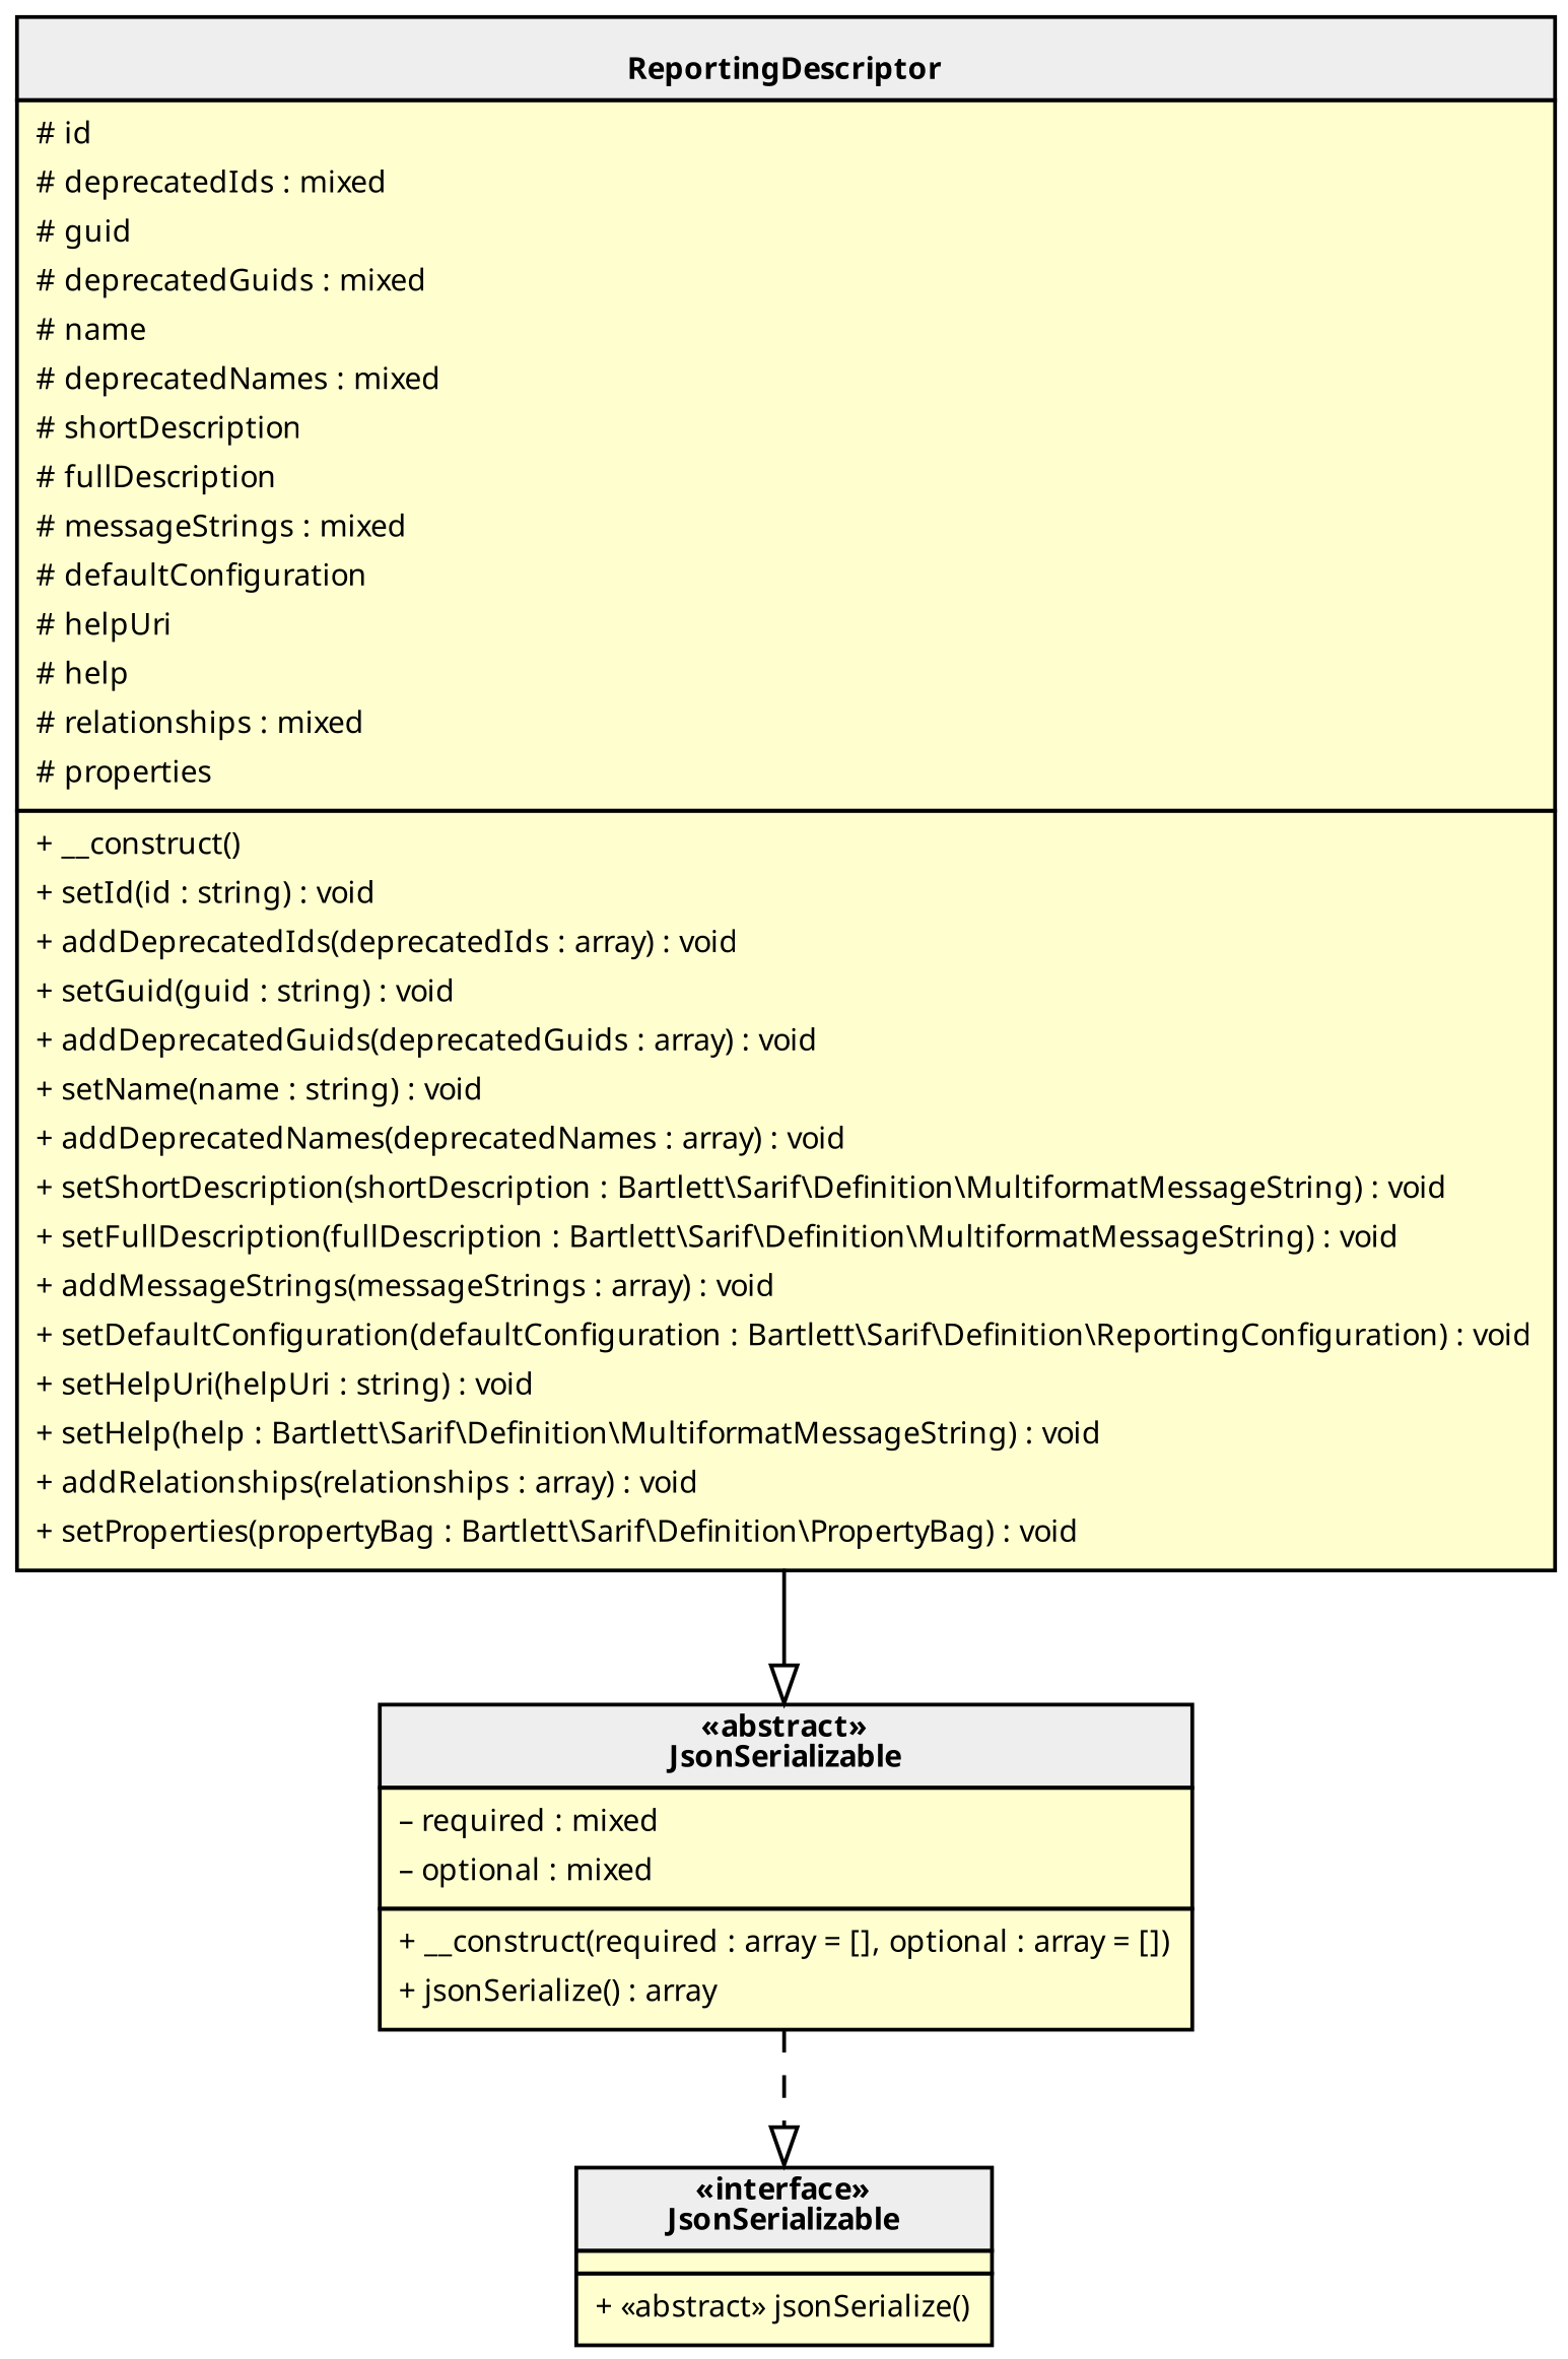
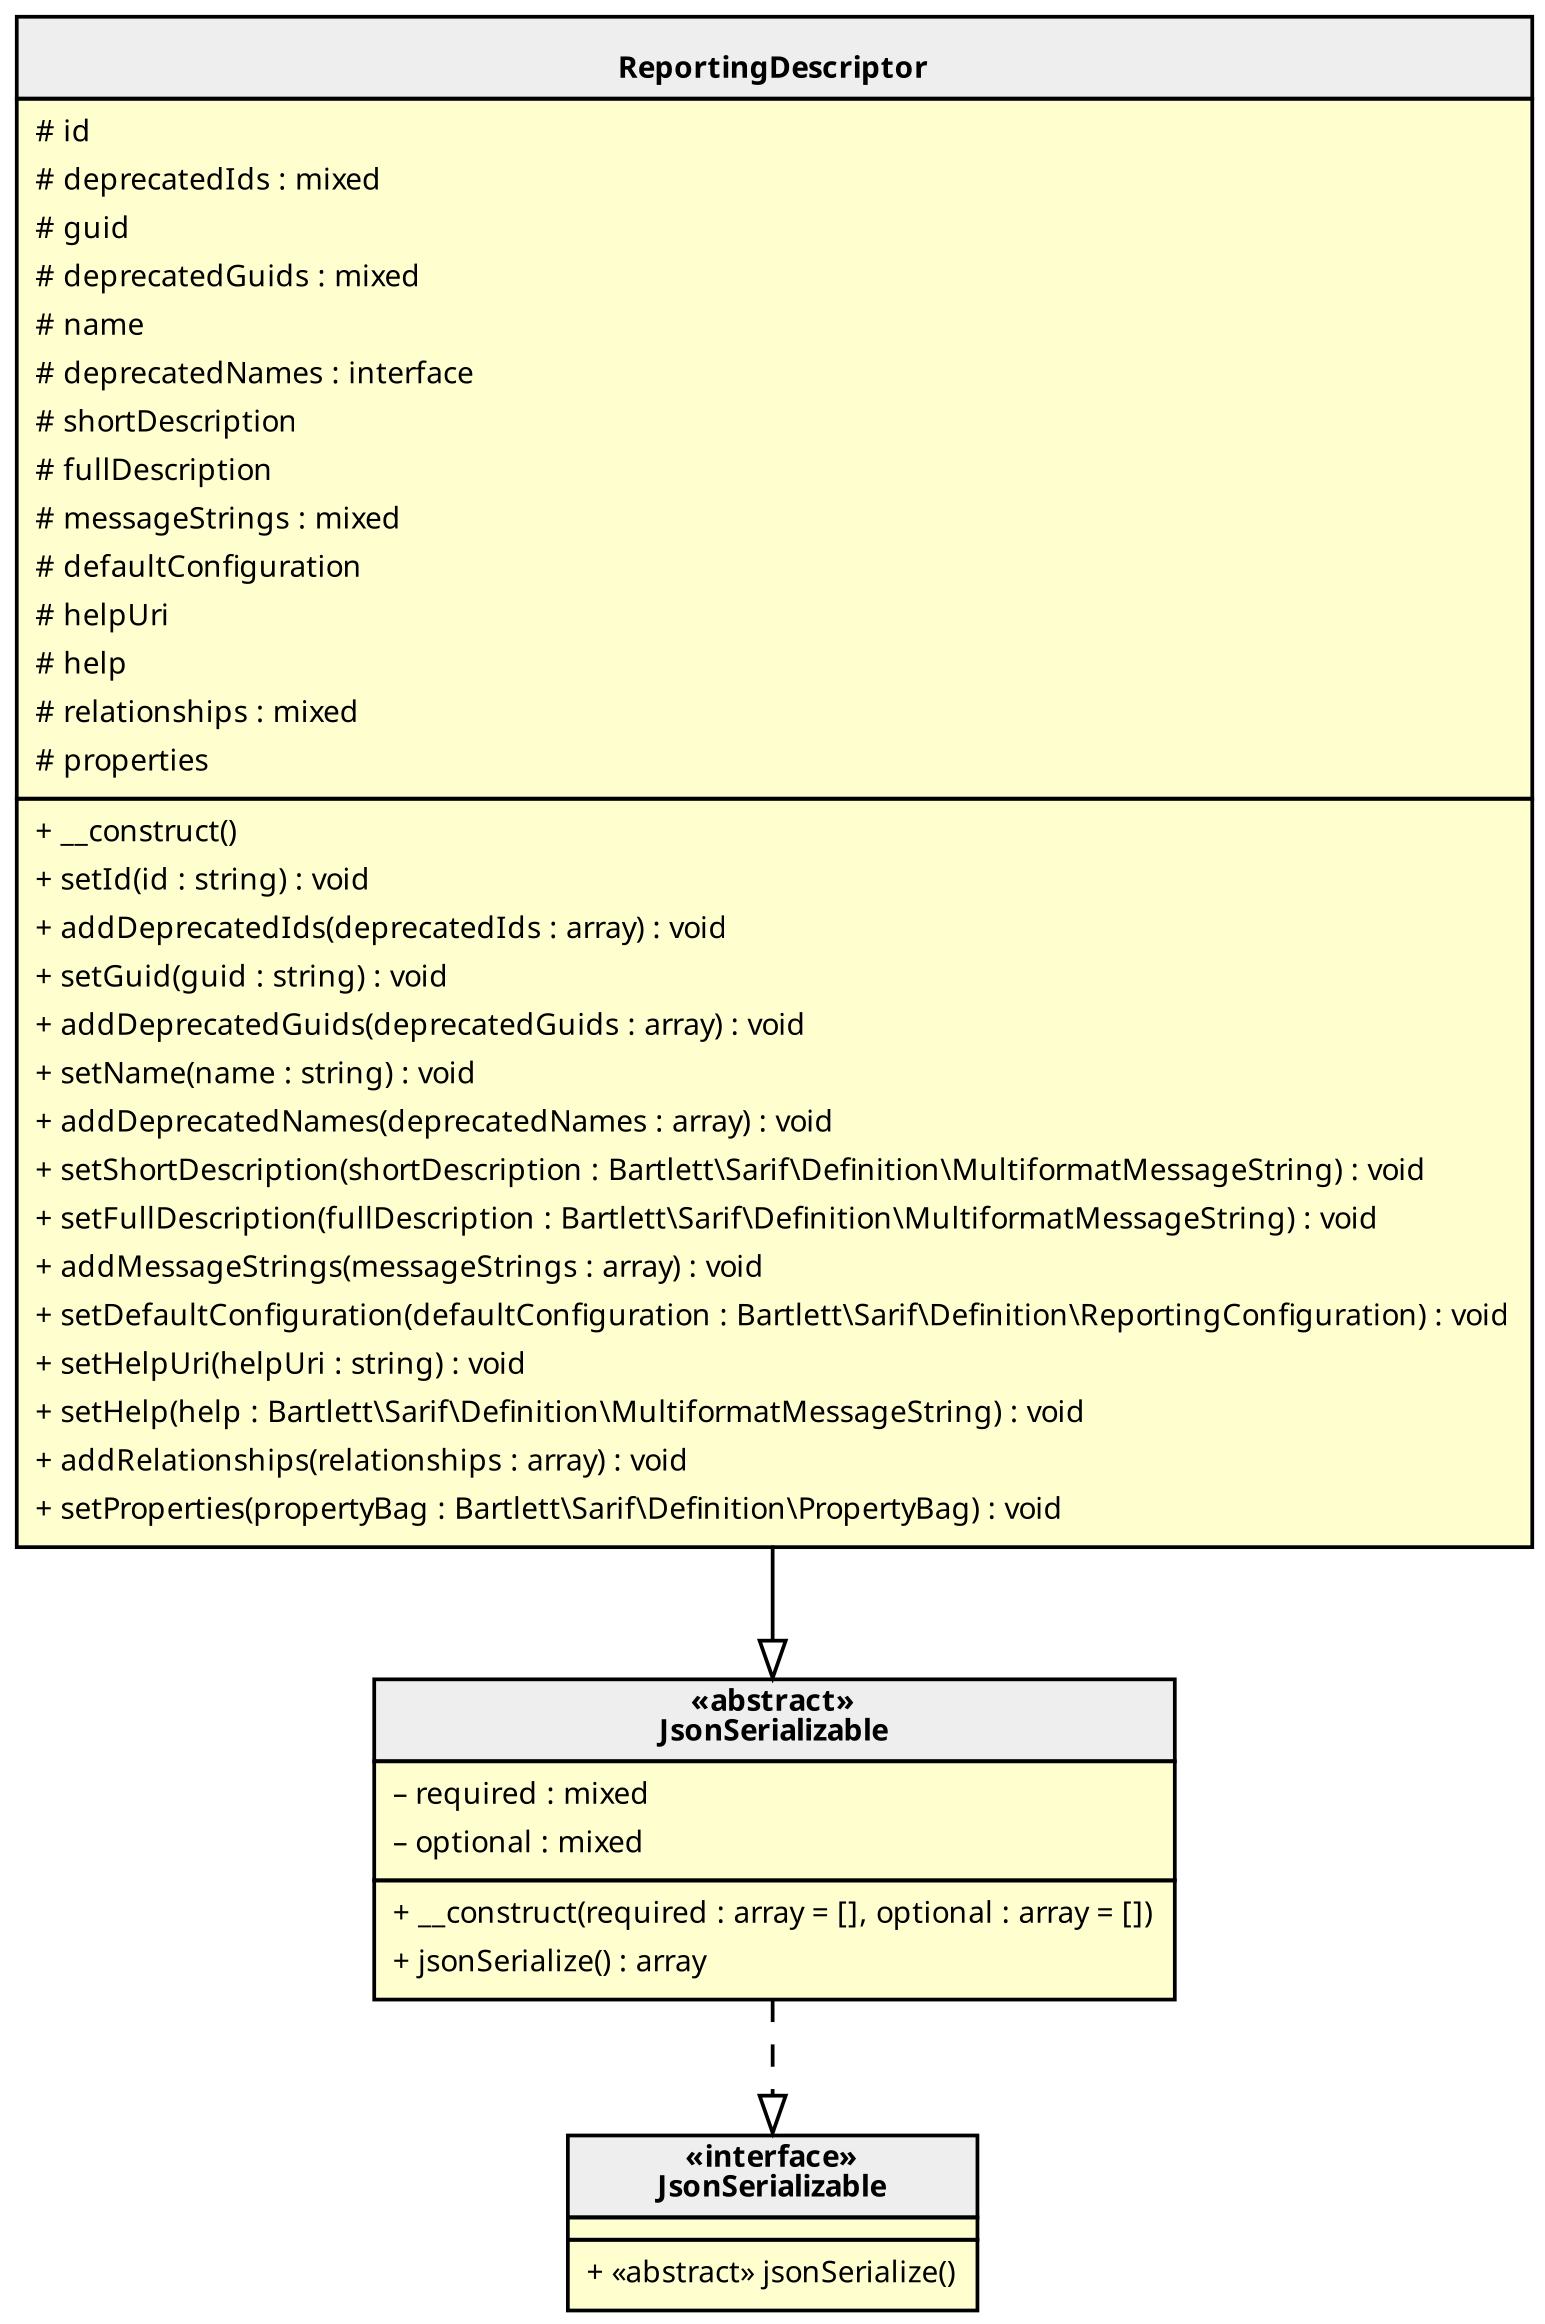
  digraph {
    rankdir=TB
    node [fillcolor="#FEFECE" fontname=Verdana fontsize=8 margin=0 shape=none style=filled]
    edge [arrowhead=empty fontname=Verdana fontsize=8]
    n1 [label=< <table cellspacing="0" border="0" cellborder="1">     <tr><td bgcolor="#eeeeee"><b>«abstract»<br/>JsonSerializable</b></td></tr>     <tr><td><table border="0" cellspacing="0" cellpadding="2">     <tr><td align="left">– required : mixed</td></tr>     <tr><td align="left">– optional : mixed</td></tr> </table></td></tr>     <tr><td><table border="0" cellspacing="0" cellpadding="2">     <tr><td align="left">+ __construct(required : array = [], optional : array = [])</td></tr>     <tr><td align="left">+ jsonSerialize() : array</td></tr> </table></td></tr> </table>>]
-   n2 [label=< <table cellspacing="0" border="0" cellborder="1">     <tr><td bgcolor="#eeeeee"><b><br/>ReportingDescriptor</b></td></tr>     <tr><td><table border="0" cellspacing="0" cellpadding="2">     <tr><td align="left"># id</td></tr>     <tr><td align="left"># deprecatedIds : mixed</td></tr>     <tr><td align="left"># guid</td></tr>     <tr><td align="left"># deprecatedGuids : mixed</td></tr>     <tr><td align="left"># name</td></tr>     <tr><td align="left"># deprecatedNames : mixed</td></tr>     <tr><td align="left"># shortDescription</td></tr>     <tr><td align="left"># fullDescription</td></tr>     <tr><td align="left"># messageStrings : mixed</td></tr>     <tr><td align="left"># defaultConfiguration</td></tr>     <tr><td align="left"># helpUri</td></tr>     <tr><td align="left"># help</td></tr>     <tr><td align="left"># relationships : mixed</td></tr>     <tr><td align="left"># properties</td></tr> </table></td></tr>     <tr><td><table border="0" cellspacing="0" cellpadding="2">     <tr><td align="left">+ __construct()</td></tr>     <tr><td align="left">+ setId(id : string) : void</td></tr>     <tr><td align="left">+ addDeprecatedIds(deprecatedIds : array) : void</td></tr>     <tr><td align="left">+ setGuid(guid : string) : void</td></tr>     <tr><td align="left">+ addDeprecatedGuids(deprecatedGuids : array) : void</td></tr>     <tr><td align="left">+ setName(name : string) : void</td></tr>     <tr><td align="left">+ addDeprecatedNames(deprecatedNames : array) : void</td></tr>     <tr><td align="left">+ setShortDescription(shortDescription : Bartlett\\Sarif\\Definition\\MultiformatMessageString) : void</td></tr>     <tr><td align="left">+ setFullDescription(fullDescription : Bartlett\\Sarif\\Definition\\MultiformatMessageString) : void</td></tr>     <tr><td align="left">+ addMessageStrings(messageStrings : array) : void</td></tr>     <tr><td align="left">+ setDefaultConfiguration(defaultConfiguration : Bartlett\\Sarif\\Definition\\ReportingConfiguration) : void</td></tr>     <tr><td align="left">+ setHelpUri(helpUri : string) : void</td></tr>     <tr><td align="left">+ setHelp(help : Bartlett\\Sarif\\Definition\\MultiformatMessageString) : void</td></tr>     <tr><td align="left">+ addRelationships(relationships : array) : void</td></tr>     <tr><td align="left">+ setProperties(propertyBag : Bartlett\\Sarif\\Definition\\PropertyBag) : void</td></tr> </table></td></tr> </table>>]
+   n2 [label=< <table cellspacing="0" border="0" cellborder="1">     <tr><td bgcolor="#eeeeee"><b><br/>ReportingDescriptor</b></td></tr>     <tr><td><table border="0" cellspacing="0" cellpadding="2">     <tr><td align="left"># id</td></tr>     <tr><td align="left"># deprecatedIds : mixed</td></tr>     <tr><td align="left"># guid</td></tr>     <tr><td align="left"># deprecatedGuids : mixed</td></tr>     <tr><td align="left"># name</td></tr>     <tr><td align="left"># deprecatedNames : interface</td></tr>     <tr><td align="left"># shortDescription</td></tr>     <tr><td align="left"># fullDescription</td></tr>     <tr><td align="left"># messageStrings : mixed</td></tr>     <tr><td align="left"># defaultConfiguration</td></tr>     <tr><td align="left"># helpUri</td></tr>     <tr><td align="left"># help</td></tr>     <tr><td align="left"># relationships : mixed</td></tr>     <tr><td align="left"># properties</td></tr> </table></td></tr>     <tr><td><table border="0" cellspacing="0" cellpadding="2">     <tr><td align="left">+ __construct()</td></tr>     <tr><td align="left">+ setId(id : string) : void</td></tr>     <tr><td align="left">+ addDeprecatedIds(deprecatedIds : array) : void</td></tr>     <tr><td align="left">+ setGuid(guid : string) : void</td></tr>     <tr><td align="left">+ addDeprecatedGuids(deprecatedGuids : array) : void</td></tr>     <tr><td align="left">+ setName(name : string) : void</td></tr>     <tr><td align="left">+ addDeprecatedNames(deprecatedNames : array) : void</td></tr>     <tr><td align="left">+ setShortDescription(shortDescription : Bartlett\\Sarif\\Definition\\MultiformatMessageString) : void</td></tr>     <tr><td align="left">+ setFullDescription(fullDescription : Bartlett\\Sarif\\Definition\\MultiformatMessageString) : void</td></tr>     <tr><td align="left">+ addMessageStrings(messageStrings : array) : void</td></tr>     <tr><td align="left">+ setDefaultConfiguration(defaultConfiguration : Bartlett\\Sarif\\Definition\\ReportingConfiguration) : void</td></tr>     <tr><td align="left">+ setHelpUri(helpUri : string) : void</td></tr>     <tr><td align="left">+ setHelp(help : Bartlett\\Sarif\\Definition\\MultiformatMessageString) : void</td></tr>     <tr><td align="left">+ addRelationships(relationships : array) : void</td></tr>     <tr><td align="left">+ setProperties(propertyBag : Bartlett\\Sarif\\Definition\\PropertyBag) : void</td></tr> </table></td></tr> </table>>]
    n3 [label=< <table cellspacing="0" border="0" cellborder="1">     <tr><td bgcolor="#eeeeee"><b>«interface»<br/>JsonSerializable</b></td></tr>     <tr><td></td></tr>     <tr><td><table border="0" cellspacing="0" cellpadding="2">     <tr><td align="left">+ «abstract» jsonSerialize()</td></tr> </table></td></tr> </table>>]
    subgraph sub_1 {
      bgcolor=Bisque
      label="Bartlett\\Sarif\\Internal"
      n1
    }
    subgraph sub_2 {
      bgcolor=BurlyWood
      label="Bartlett\\Sarif\\Definition"
      n2
    }
    subgraph sub_3 {
      label=0
      n3
    }
    n1 -> n3 [style=dashed]
    n2 -> n1 [style=filled]
  }
